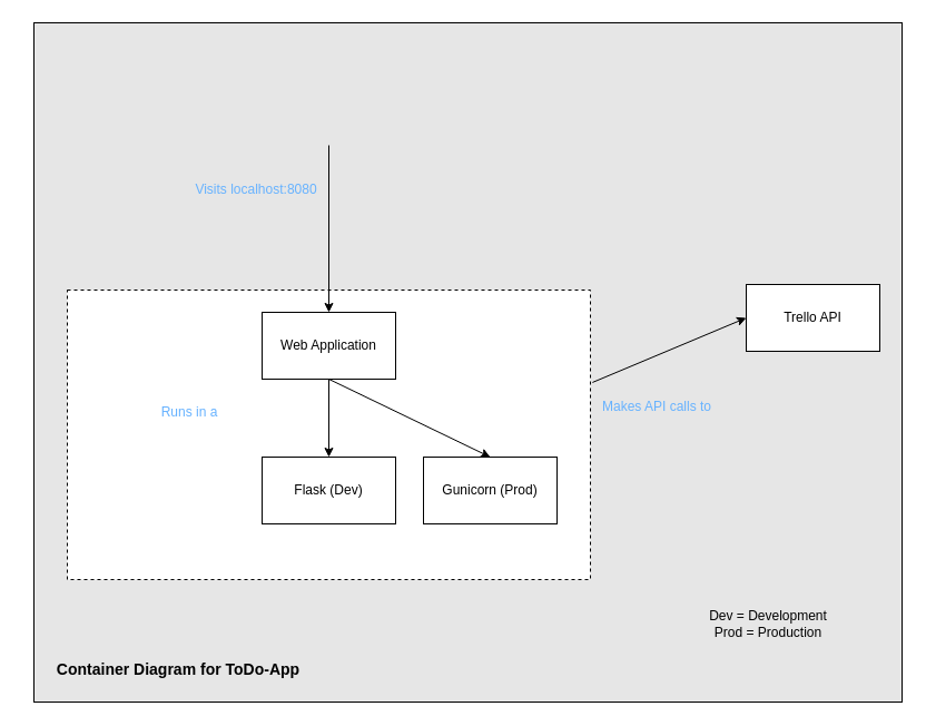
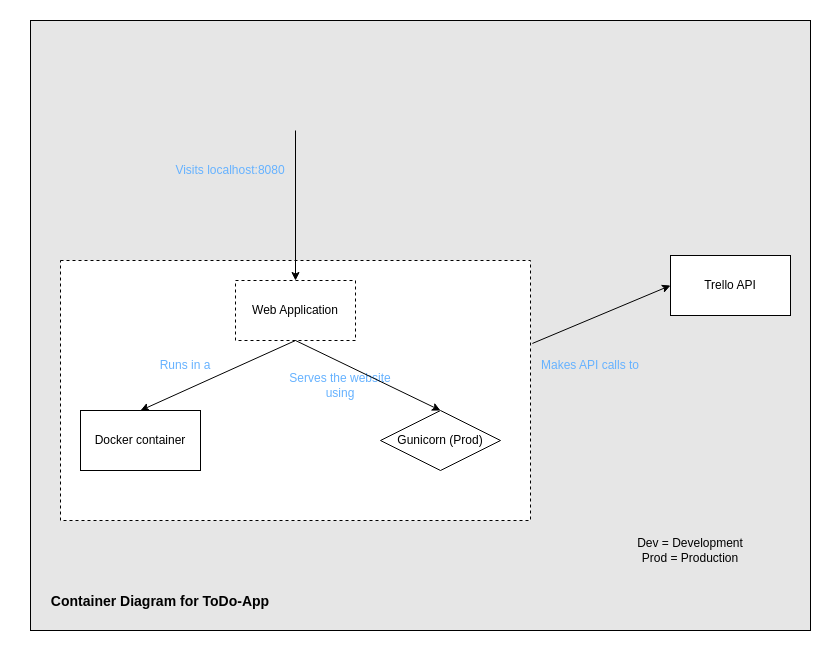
  <mxCell id="0" />
  <mxCell id="1" parent="0" />
  <mxCell id="2" value="" style="rounded=0;whiteSpace=wrap;html=1;fillColor=#E6E6E6;" vertex="1" parent="1"><mxGeometry x="30" y="20" width="780" height="610" as="geometry" /></mxCell>
  <mxCell id="3" value="" style="rounded=0;whiteSpace=wrap;html=1;dashed=1;" vertex="1" parent="1"><mxGeometry x="60" y="260" width="470" height="260" as="geometry" /></mxCell>
  <mxCell id="4" value="" style="endArrow=classic;html=1;entryX=0.5;entryY=0;entryDx=0;entryDy=0;" edge="1" parent="1" target="9"><mxGeometry width="50" height="50" relative="1" as="geometry"><mxPoint x="295" y="130" as="sourcePoint" /><mxPoint x="320" y="370" as="targetPoint" /></mxGeometry></mxCell>
  <mxCell id="5" value="Visits localhost:8080" style="text;html=1;strokeColor=none;fillColor=none;align=center;verticalAlign=middle;whiteSpace=wrap;rounded=0;fontColor=#66B2FF;" vertex="1" parent="1"><mxGeometry x="170" y="160" width="120" height="20" as="geometry" /></mxCell>
  <mxCell id="6" value="Trello API" style="rounded=0;whiteSpace=wrap;html=1;" vertex="1" parent="1"><mxGeometry x="670" y="255" width="120" height="60" as="geometry" /></mxCell>
  <mxCell id="7" value="" style="endArrow=classic;html=1;entryX=0;entryY=0.5;entryDx=0;entryDy=0;exitX=1.004;exitY=0.319;exitDx=0;exitDy=0;exitPerimeter=0;" edge="1" parent="1" target="6" source="3"><mxGeometry width="50" height="50" relative="1" as="geometry"><mxPoint x="530" y="320" as="sourcePoint" /><mxPoint x="228.5" y="410" as="targetPoint" /></mxGeometry></mxCell>
  <mxCell id="8" value="Makes API calls to" style="text;html=1;strokeColor=none;fillColor=none;align=center;verticalAlign=middle;whiteSpace=wrap;rounded=0;fontColor=#66B2FF;" vertex="1" parent="1"><mxGeometry x="530" y="355" width="120" height="20" as="geometry" /></mxCell>
- <mxCell id="9" value="Web Application" style="rounded=0;whiteSpace=wrap;html=1;" vertex="1" parent="1"><mxGeometry x="235" y="280" width="120" height="60" as="geometry" /></mxCell>
- <mxCell id="12" value="Runs in a" style="text;html=1;strokeColor=none;fillColor=none;align=center;verticalAlign=middle;whiteSpace=wrap;rounded=0;fontColor=#66B2FF;" vertex="1" parent="1"><mxGeometry x="110" y="360" width="120" height="20" as="geometry" /></mxCell>
- <mxCell id="13" value="Flask (Dev)" style="rounded=0;whiteSpace=wrap;html=1;" vertex="1" parent="1"><mxGeometry x="235" y="410" width="120" height="60" as="geometry" /></mxCell>
- <mxCell id="14" value="" style="endArrow=classic;html=1;exitX=0.5;exitY=1;exitDx=0;exitDy=0;entryX=0.5;entryY=0;entryDx=0;entryDy=0;" edge="1" parent="1" source="9" target="13"><mxGeometry width="50" height="50" relative="1" as="geometry"><mxPoint x="150" y="350" as="sourcePoint" /><mxPoint x="150" y="420" as="targetPoint" /></mxGeometry></mxCell>
- <mxCell id="16" value="Gunicorn (Prod)" style="rounded=0;whiteSpace=wrap;html=1;" vertex="1" parent="1"><mxGeometry x="380" y="410" width="120" height="60" as="geometry" /></mxCell>
+ <mxCell id="9" value="Web Application" style="rounded=0;whiteSpace=wrap;html=1;dashed=1;" vertex="1" parent="1"><mxGeometry x="235" y="280" width="120" height="60" as="geometry" /></mxCell>
+ <mxCell id="10" value="Docker container" style="rounded=0;whiteSpace=wrap;html=1;" vertex="1" parent="1"><mxGeometry x="80" y="410" width="120" height="60" as="geometry" /></mxCell>
+ <mxCell id="11" value="" style="endArrow=classic;html=1;exitX=0.5;exitY=1;exitDx=0;exitDy=0;entryX=0.5;entryY=0;entryDx=0;entryDy=0;" edge="1" parent="1" source="9" target="10"><mxGeometry width="50" height="50" relative="1" as="geometry"><mxPoint x="390" y="410" as="sourcePoint" /><mxPoint x="440" y="360" as="targetPoint" /></mxGeometry></mxCell>
+ <mxCell id="12" value="Runs in a" style="text;html=1;strokeColor=none;fillColor=none;align=center;verticalAlign=middle;whiteSpace=wrap;rounded=0;fontColor=#66B2FF;" vertex="1" parent="1"><mxGeometry x="125" y="355" width="120" height="20" as="geometry" /></mxCell>
+ <mxCell id="15" value="Serves the website using" style="text;html=1;strokeColor=none;fillColor=none;align=center;verticalAlign=middle;whiteSpace=wrap;rounded=0;fontColor=#66B2FF;" vertex="1" parent="1"><mxGeometry x="280" y="375" width="120" height="20" as="geometry" /></mxCell>
+ <mxCell id="16" value="Gunicorn (Prod)" style="rhombus;whiteSpace=wrap;html=1;" vertex="1" parent="1"><mxGeometry x="380" y="410" width="120" height="60" as="geometry" /></mxCell>
  <mxCell id="17" value="" style="endArrow=classic;html=1;exitX=0.5;exitY=1;exitDx=0;exitDy=0;entryX=0.5;entryY=0;entryDx=0;entryDy=0;" edge="1" parent="1" source="9" target="16"><mxGeometry width="50" height="50" relative="1" as="geometry"><mxPoint x="305" y="350" as="sourcePoint" /><mxPoint x="280" y="420" as="targetPoint" /></mxGeometry></mxCell>
- <mxCell id="18" value="Dev = Development&lt;br&gt;Prod = Production" style="text;html=1;strokeColor=none;fillColor=none;align=center;verticalAlign=middle;whiteSpace=wrap;rounded=0;" vertex="1" parent="1"><mxGeometry x="610" y="550" width="160" height="20" as="geometry" /></mxCell>
+ <mxCell id="18" value="Dev = Development&lt;br&gt;Prod = Production" style="text;html=1;strokeColor=none;fillColor=none;align=center;verticalAlign=middle;whiteSpace=wrap;rounded=0;" vertex="1" parent="1"><mxGeometry x="610" y="540" width="160" height="20" as="geometry" /></mxCell>
  <mxCell id="19" value="Container Diagram for ToDo-App" style="text;html=1;strokeColor=none;fillColor=none;align=center;verticalAlign=middle;whiteSpace=wrap;rounded=0;fontStyle=1;fontSize=14;" vertex="1" parent="1"><mxGeometry x="20" y="600" width="280" as="geometry" /></mxCell>
